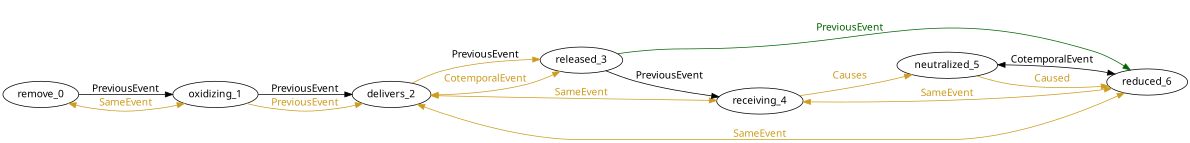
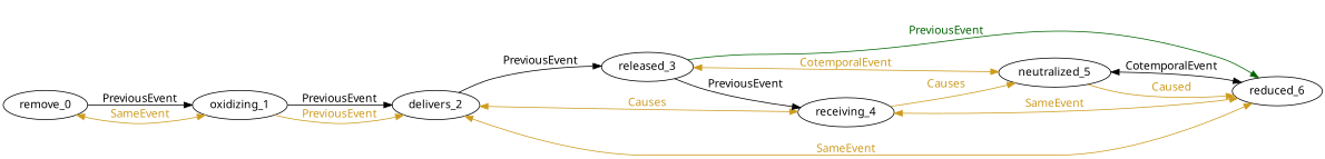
  digraph {
    rankdir=LR
    fontname="Noto Sans"
    node [fontname="Noto Sans"]
    edge [color=goldenrod3 fontcolor=goldenrod3 fontname="Noto Sans"]
    n1 [label=remove_0]
    n2 [label=oxidizing_1]
    n3 [label=delivers_2]
    n4 [label=released_3]
    n5 [label=receiving_4]
    n6 [label=reduced_6]
    n7 [label=neutralized_5]
    n1 -> n2 [color=Black fontcolor=black label=PreviousEvent]
    n1 -> n2 [dir=both label=SameEvent]
    n2 -> n3 [color=Black fontcolor=black label=PreviousEvent]
    n2 -> n3 [label=PreviousEvent]
-   n3 -> n4 [fontcolor=black label=PreviousEvent]
-   n3 -> n4 [dir=both label=CotemporalEvent]
-   n3 -> n5 [dir=both label=SameEvent]
+   n3 -> n4 [color=Black fontcolor=black label=PreviousEvent]
+   n7 -> n4 [dir=both label=CotemporalEvent]
+   n3 -> n5 [dir=both label=Causes]
    n3 -> n6 [dir=both label=SameEvent]
    n4 -> n5 [color=Black fontcolor=black label=PreviousEvent]
    n4 -> n6 [color=darkgreen fontcolor=darkgreen label=PreviousEvent]
    n5 -> n6 [dir=both label=SameEvent]
    n5 -> n7 [label=Causes]
    n7 -> n6 [color=Black dir=both fontcolor=black label=CotemporalEvent]
    n7 -> n6 [label=Caused]
  }
